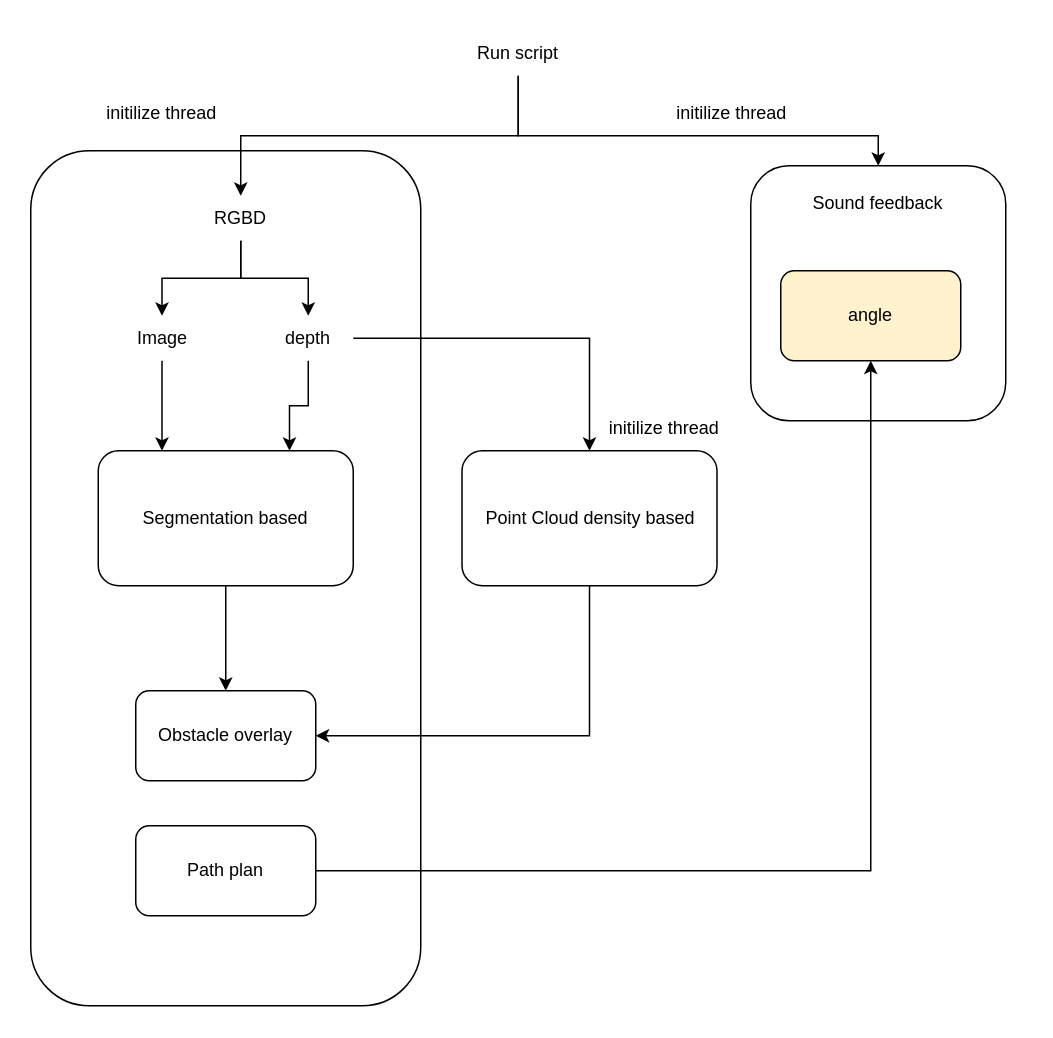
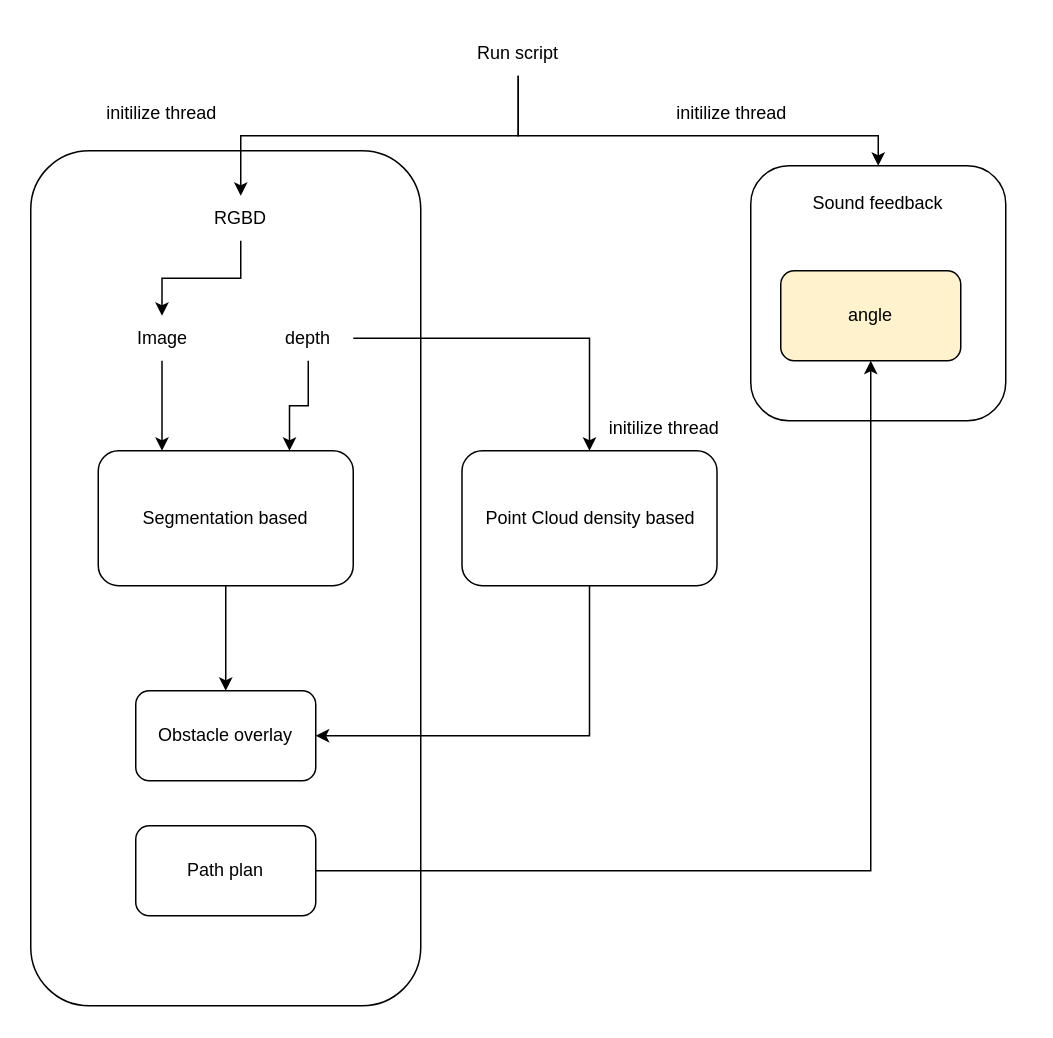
  <mxCell id="0" />
  <mxCell id="1" parent="0" />
  <mxCell id="2" value="" style="rounded=1;whiteSpace=wrap;html=1;" vertex="1" parent="1"><mxGeometry x="20" y="100" width="260" height="570" as="geometry" /></mxCell>
  <mxCell id="3" style="edgeStyle=orthogonalEdgeStyle;rounded=0;orthogonalLoop=1;jettySize=auto;html=1;exitX=0.5;exitY=1;exitDx=0;exitDy=0;entryX=0.5;entryY=0;entryDx=0;entryDy=0;" parent="1" source="4" target="28" edge="1"><mxGeometry relative="1" as="geometry" /></mxCell>
  <mxCell id="4" value="" style="rounded=1;whiteSpace=wrap;html=1;" parent="1" vertex="1"><mxGeometry x="65" y="300" width="170" height="90" as="geometry" /></mxCell>
  <mxCell id="5" value="" style="rounded=1;whiteSpace=wrap;html=1;" parent="1" vertex="1"><mxGeometry x="500" y="110" width="170" height="170" as="geometry" /></mxCell>
  <mxCell id="6" value="Sound feedback" style="text;html=1;strokeColor=none;fillColor=none;align=center;verticalAlign=middle;whiteSpace=wrap;rounded=0;" parent="1" vertex="1"><mxGeometry x="490" y="120" width="190" height="30" as="geometry" /></mxCell>
  <mxCell id="7" value="angle" style="rounded=1;whiteSpace=wrap;html=1;fillColor=#fff2cc;" parent="1" vertex="1"><mxGeometry x="520" y="180" width="120" height="60" as="geometry" /></mxCell>
  <mxCell id="8" style="edgeStyle=orthogonalEdgeStyle;rounded=0;orthogonalLoop=1;jettySize=auto;html=1;exitX=0.5;exitY=1;exitDx=0;exitDy=0;entryX=0.5;entryY=0;entryDx=0;entryDy=0;" parent="1" source="10" target="5" edge="1"><mxGeometry relative="1" as="geometry"><Array as="points"><mxPoint x="345" y="90" /><mxPoint x="585" y="90" /></Array></mxGeometry></mxCell>
  <mxCell id="9" style="edgeStyle=orthogonalEdgeStyle;rounded=0;orthogonalLoop=1;jettySize=auto;html=1;exitX=0.5;exitY=1;exitDx=0;exitDy=0;" edge="1" parent="1" source="10" target="14"><mxGeometry relative="1" as="geometry" /></mxCell>
  <mxCell id="10" value="Run script" style="text;html=1;strokeColor=none;fillColor=none;align=center;verticalAlign=middle;whiteSpace=wrap;rounded=0;" parent="1" vertex="1"><mxGeometry x="315" y="20" width="60" height="30" as="geometry" /></mxCell>
  <mxCell id="11" value="initilize thread" style="text;html=1;strokeColor=none;fillColor=none;align=center;verticalAlign=middle;whiteSpace=wrap;rounded=0;" parent="1" vertex="1"><mxGeometry x="430" y="60" width="115" height="30" as="geometry" /></mxCell>
- <mxCell id="12" style="edgeStyle=orthogonalEdgeStyle;rounded=0;orthogonalLoop=1;jettySize=auto;html=1;exitX=0.5;exitY=1;exitDx=0;exitDy=0;entryX=0.5;entryY=0;entryDx=0;entryDy=0;" parent="1" source="14" target="19" edge="1"><mxGeometry relative="1" as="geometry" /></mxCell>
  <mxCell id="13" style="edgeStyle=orthogonalEdgeStyle;rounded=0;orthogonalLoop=1;jettySize=auto;html=1;exitX=0.5;exitY=1;exitDx=0;exitDy=0;entryX=0.5;entryY=0;entryDx=0;entryDy=0;" parent="1" source="14" target="16" edge="1"><mxGeometry relative="1" as="geometry" /></mxCell>
  <mxCell id="14" value="RGBD" style="text;html=1;strokeColor=none;fillColor=none;align=center;verticalAlign=middle;whiteSpace=wrap;rounded=0;" parent="1" vertex="1"><mxGeometry x="130" y="130" width="60" height="30" as="geometry" /></mxCell>
  <mxCell id="15" style="edgeStyle=orthogonalEdgeStyle;rounded=0;orthogonalLoop=1;jettySize=auto;html=1;exitX=0.5;exitY=1;exitDx=0;exitDy=0;entryX=0.25;entryY=0;entryDx=0;entryDy=0;" parent="1" source="16" target="4" edge="1"><mxGeometry relative="1" as="geometry" /></mxCell>
  <mxCell id="16" value="Image" style="text;html=1;strokeColor=none;fillColor=none;align=center;verticalAlign=middle;whiteSpace=wrap;rounded=0;" parent="1" vertex="1"><mxGeometry x="77.5" y="210" width="60" height="30" as="geometry" /></mxCell>
  <mxCell id="17" style="edgeStyle=orthogonalEdgeStyle;rounded=0;orthogonalLoop=1;jettySize=auto;html=1;exitX=1;exitY=0.5;exitDx=0;exitDy=0;entryX=0.5;entryY=0;entryDx=0;entryDy=0;" parent="1" source="19" target="21" edge="1"><mxGeometry relative="1" as="geometry" /></mxCell>
  <mxCell id="18" value="" style="edgeStyle=orthogonalEdgeStyle;rounded=0;orthogonalLoop=1;jettySize=auto;html=1;entryX=0.75;entryY=0;entryDx=0;entryDy=0;" edge="1" parent="1" source="19" target="4"><mxGeometry relative="1" as="geometry" /></mxCell>
  <mxCell id="19" value="depth" style="text;html=1;strokeColor=none;fillColor=none;align=center;verticalAlign=middle;whiteSpace=wrap;rounded=0;" parent="1" vertex="1"><mxGeometry x="175" y="210" width="60" height="30" as="geometry" /></mxCell>
  <mxCell id="20" style="edgeStyle=orthogonalEdgeStyle;rounded=0;orthogonalLoop=1;jettySize=auto;html=1;entryX=1;entryY=0.5;entryDx=0;entryDy=0;exitX=0.5;exitY=1;exitDx=0;exitDy=0;" edge="1" parent="1" source="21" target="28"><mxGeometry relative="1" as="geometry"><mxPoint x="380" y="550" as="targetPoint" /></mxGeometry></mxCell>
  <mxCell id="21" value="" style="rounded=1;whiteSpace=wrap;html=1;" parent="1" vertex="1"><mxGeometry x="307.5" y="300" width="170" height="90" as="geometry" /></mxCell>
  <mxCell id="22" value="Point Cloud density based&amp;nbsp;" style="text;html=1;strokeColor=none;fillColor=none;align=center;verticalAlign=middle;whiteSpace=wrap;rounded=0;" parent="1" vertex="1"><mxGeometry x="300" y="330" width="190" height="30" as="geometry" /></mxCell>
  <mxCell id="23" value="initilize thread" style="text;html=1;strokeColor=none;fillColor=none;align=center;verticalAlign=middle;whiteSpace=wrap;rounded=0;" parent="1" vertex="1"><mxGeometry x="385" y="270" width="115" height="30" as="geometry" /></mxCell>
  <mxCell id="24" value="initilize thread" style="text;html=1;strokeColor=none;fillColor=none;align=center;verticalAlign=middle;whiteSpace=wrap;rounded=0;" parent="1" vertex="1"><mxGeometry x="50" y="60" width="115" height="30" as="geometry" /></mxCell>
  <mxCell id="25" value="Segmentation based" style="text;html=1;strokeColor=none;fillColor=none;align=center;verticalAlign=middle;whiteSpace=wrap;rounded=0;" parent="1" vertex="1"><mxGeometry x="55" y="330" width="190" height="30" as="geometry" /></mxCell>
  <mxCell id="26" style="edgeStyle=orthogonalEdgeStyle;rounded=0;orthogonalLoop=1;jettySize=auto;html=1;exitX=0.5;exitY=1;exitDx=0;exitDy=0;" parent="1" source="21" target="21" edge="1"><mxGeometry relative="1" as="geometry" /></mxCell>
  <mxCell id="27" style="edgeStyle=orthogonalEdgeStyle;rounded=0;orthogonalLoop=1;jettySize=auto;html=1;exitX=0.5;exitY=1;exitDx=0;exitDy=0;" parent="1" source="4" target="4" edge="1"><mxGeometry relative="1" as="geometry" /></mxCell>
  <mxCell id="28" value="Obstacle overlay" style="rounded=1;whiteSpace=wrap;html=1;" parent="1" vertex="1"><mxGeometry x="90" y="460" width="120" height="60" as="geometry" /></mxCell>
  <mxCell id="29" style="edgeStyle=orthogonalEdgeStyle;rounded=0;orthogonalLoop=1;jettySize=auto;html=1;exitX=0.5;exitY=1;exitDx=0;exitDy=0;" parent="1" source="4" target="4" edge="1"><mxGeometry relative="1" as="geometry" /></mxCell>
  <mxCell id="30" style="edgeStyle=orthogonalEdgeStyle;rounded=0;orthogonalLoop=1;jettySize=auto;html=1;exitX=1;exitY=0.5;exitDx=0;exitDy=0;entryX=0.5;entryY=1;entryDx=0;entryDy=0;" edge="1" parent="1" source="31" target="7"><mxGeometry relative="1" as="geometry" /></mxCell>
  <mxCell id="31" value="Path plan" style="rounded=1;whiteSpace=wrap;html=1;" vertex="1" parent="1"><mxGeometry x="90" y="550" width="120" height="60" as="geometry" /></mxCell>
